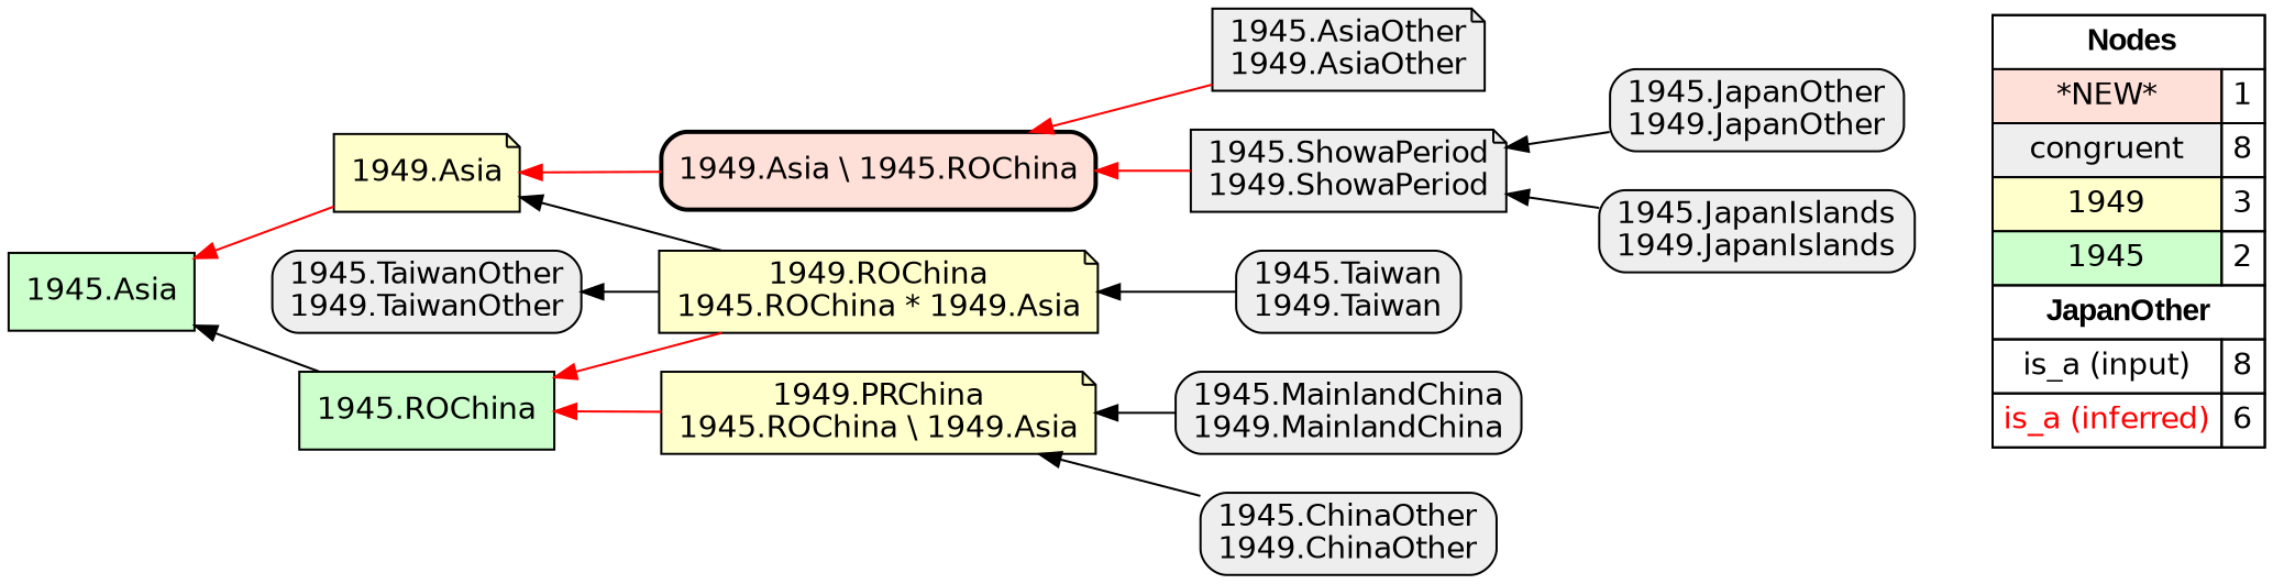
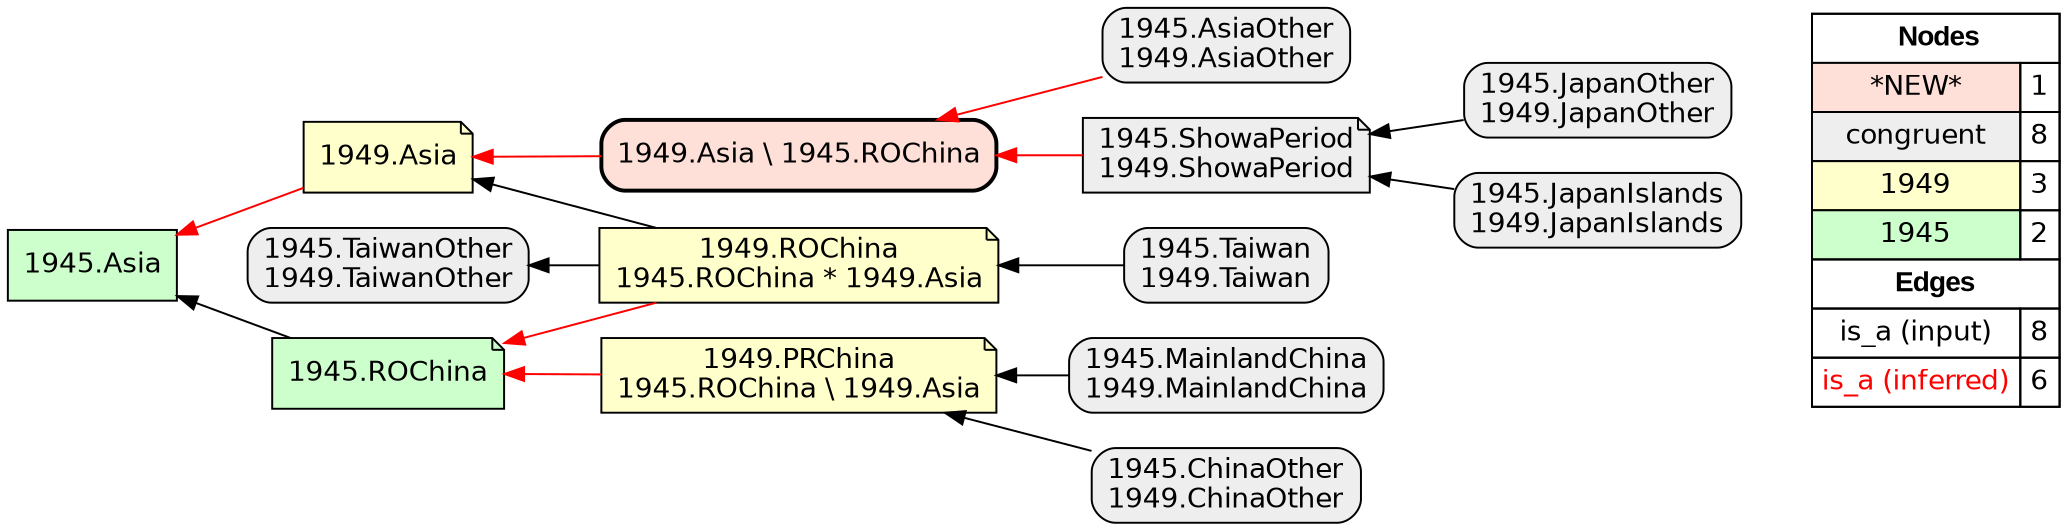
  digraph {
    rankdir=RL
    node [fillcolor="#EEEEEE" fontname=helvetica shape=box style="filled,rounded"]
    edge [arrowhead=normal color="#000000" constraint=true penwidth=1 style=solid]
-   n1 [fillcolor=white label=<   <TABLE BORDER="0" CELLBORDER="1" CELLSPACING="0" CELLPADDING="4">  <TR> <TD COLSPAN="2"><font face="Arial Black"> Nodes</font></TD> </TR>  <TR>   <TD bgcolor="#FFE0D8" fontname="helvetica">*NEW*</TD>   <TD>1</TD>   </TR>  <TR>   <TD bgcolor="#EEEEEE" fontname="helvetica">congruent</TD>   <TD>8</TD>   </TR>  <TR>   <TD bgcolor="#FFFFCC" fontname="helvetica">1949</TD>   <TD>3</TD>   </TR>  <TR>   <TD bgcolor="#CCFFCC" fontname="helvetica">1945</TD>   <TD>2</TD>   </TR>  <TR> <TD COLSPAN="2"><font face = "Arial Black"> JapanOther </font></TD> </TR>  <TR>   <TD><font color ="#000000">is_a (input)</font></TD><TD>8</TD> </TR> <TR>   <TD><font color ="#FF0000">is_a (inferred)</font></TD><TD>6</TD> </TR> </TABLE>   > margin=0 style=filled]
+   n1 [fillcolor=white label=<   <TABLE BORDER="0" CELLBORDER="1" CELLSPACING="0" CELLPADDING="4">  <TR> <TD COLSPAN="2"><font face="Arial Black"> Nodes</font></TD> </TR>  <TR>   <TD bgcolor="#FFE0D8" fontname="helvetica">*NEW*</TD>   <TD>1</TD>   </TR>  <TR>   <TD bgcolor="#EEEEEE" fontname="helvetica">congruent</TD>   <TD>8</TD>   </TR>  <TR>   <TD bgcolor="#FFFFCC" fontname="helvetica">1949</TD>   <TD>3</TD>   </TR>  <TR>   <TD bgcolor="#CCFFCC" fontname="helvetica">1945</TD>   <TD>2</TD>   </TR>  <TR> <TD COLSPAN="2"><font face = "Arial Black"> Edges </font></TD> </TR>  <TR>   <TD><font color ="#000000">is_a (input)</font></TD><TD>8</TD> </TR> <TR>   <TD><font color ="#FF0000">is_a (inferred)</font></TD><TD>6</TD> </TR> </TABLE>   > margin=0 style=filled]
    "1949.Asia \\ 1945.ROChina" [fillcolor="#FFE0D8" style="filled,rounded,bold"]
    "1949.Asia" [fillcolor="#FFFFCC" shape=note style=filled]
    "1945.Asia" [fillcolor="#CCFFCC" style=filled]
    "1949.ROChina\n1945.ROChina * 1949.Asia" [fillcolor="#FFFFCC" shape=note style=filled]
    "1945.Taiwan\n1949.Taiwan"
    "1945.TaiwanOther\n1949.TaiwanOther"
-   "1945.ROChina" [fillcolor="#CCFFCC" style=filled]
+   "1945.ROChina" [fillcolor="#CCFFCC" shape=note style=filled]
    "1949.PRChina\n1945.ROChina \\ 1949.Asia" [fillcolor="#FFFFCC" shape=note style=filled]
    "1945.ChinaOther\n1949.ChinaOther"
    "1945.ShowaPeriod\n1949.ShowaPeriod" [shape=note]
    "1945.JapanOther\n1949.JapanOther"
    "1945.JapanIslands\n1949.JapanIslands"
    "1945.MainlandChina\n1949.MainlandChina"
-   "1945.AsiaOther\n1949.AsiaOther" [shape=note]
+   "1945.AsiaOther\n1949.AsiaOther"
    subgraph sub_1 {
      rank=source
      n1
    }
    "1949.Asia \\ 1945.ROChina" -> "1949.Asia" [color="#FF0000"]
    "1949.Asia" -> "1945.Asia" [color="#FF0000"]
    "1949.ROChina\n1945.ROChina * 1949.Asia" -> "1949.Asia"
    "1949.ROChina\n1945.ROChina * 1949.Asia" -> "1945.TaiwanOther\n1949.TaiwanOther"
    "1949.ROChina\n1945.ROChina * 1949.Asia" -> "1945.ROChina" [color="#FF0000"]
    "1945.Taiwan\n1949.Taiwan" -> "1949.ROChina\n1945.ROChina * 1949.Asia"
    "1945.ROChina" -> "1945.Asia"
    "1949.PRChina\n1945.ROChina \\ 1949.Asia" -> "1945.ROChina" [color="#FF0000"]
    "1945.ChinaOther\n1949.ChinaOther" -> "1949.PRChina\n1945.ROChina \\ 1949.Asia"
    "1945.ShowaPeriod\n1949.ShowaPeriod" -> "1949.Asia \\ 1945.ROChina" [color="#FF0000"]
    "1945.JapanOther\n1949.JapanOther" -> "1945.ShowaPeriod\n1949.ShowaPeriod"
    "1945.JapanIslands\n1949.JapanIslands" -> "1945.ShowaPeriod\n1949.ShowaPeriod"
    "1945.MainlandChina\n1949.MainlandChina" -> "1949.PRChina\n1945.ROChina \\ 1949.Asia"
    "1945.AsiaOther\n1949.AsiaOther" -> "1949.Asia \\ 1945.ROChina" [color="#FF0000"]
  }
